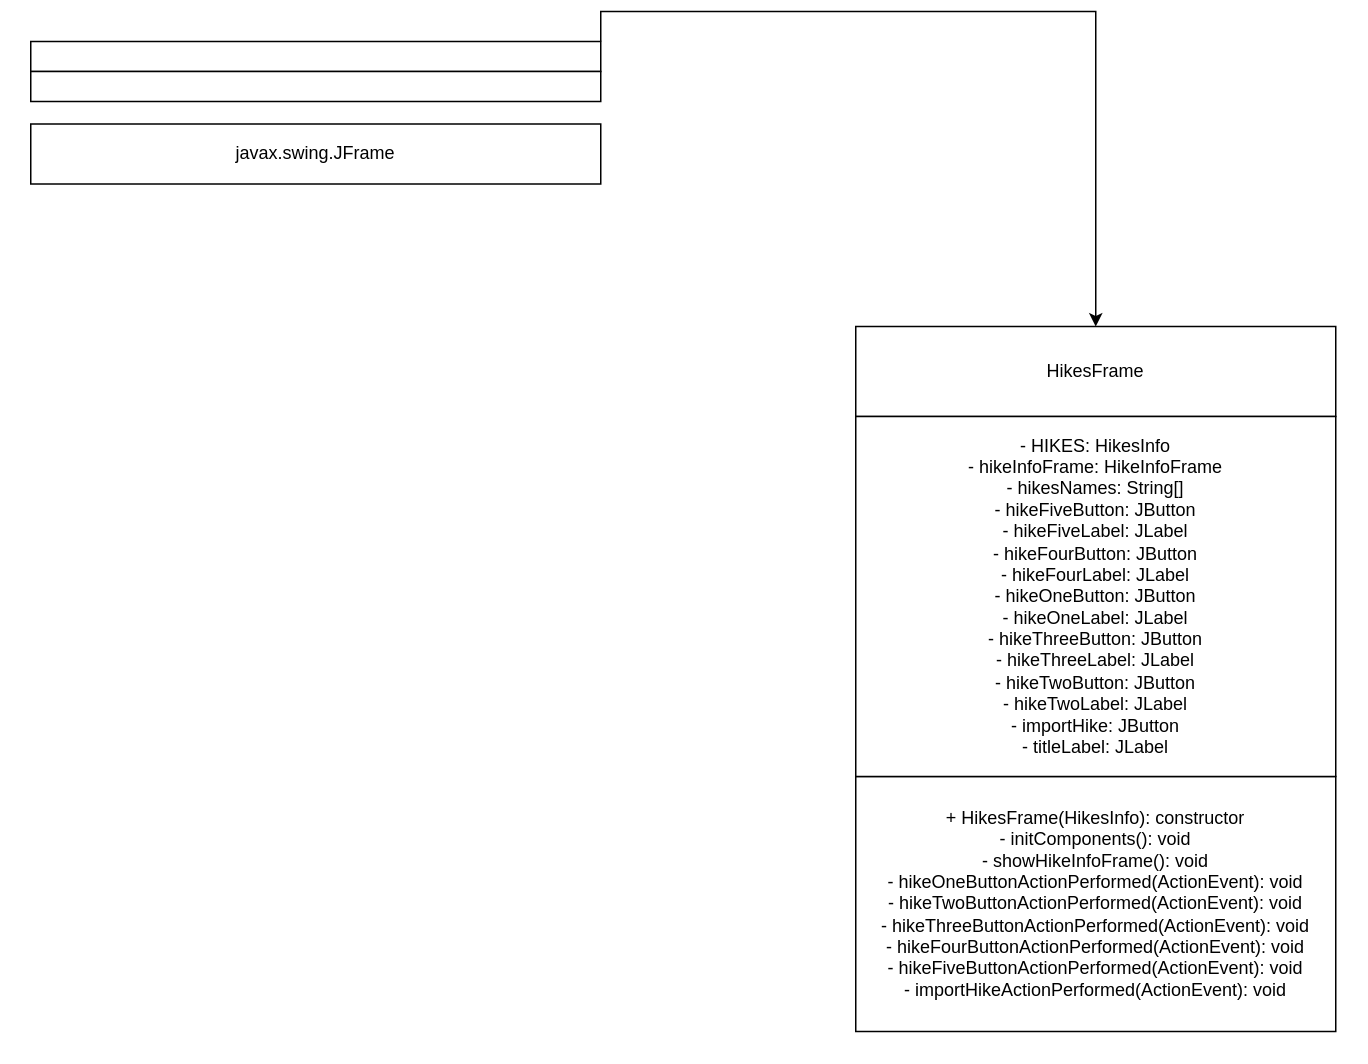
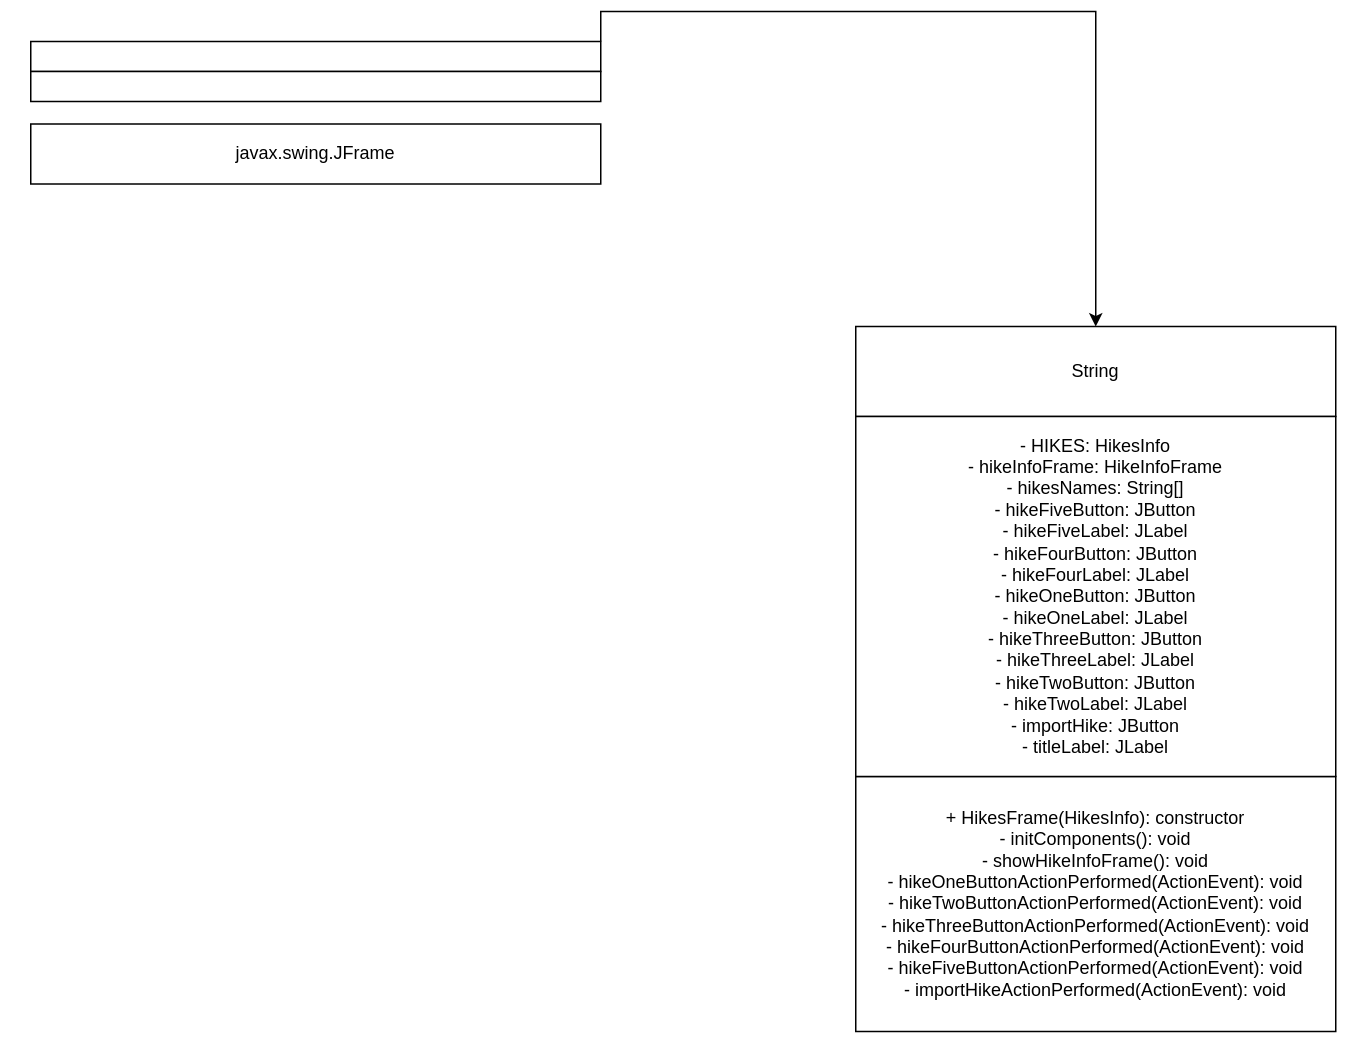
  <mxCell id="0" />
  <mxCell id="1" parent="0" />
  <mxCell id="2" value="javax.swing.JFrame" style="rounded=0;whiteSpace=wrap;html=1;" vertex="1" parent="1"><mxGeometry x="20" y="75" width="380" height="40" as="geometry" /></mxCell>
  <mxCell id="3" style="edgeStyle=orthogonalEdgeStyle;rounded=0;orthogonalLoop=1;jettySize=auto;html=1;exitX=1;exitY=0;exitDx=0;exitDy=0;" edge="1" parent="1" source="4" target="6"><mxGeometry relative="1" as="geometry" /></mxCell>
  <mxCell id="4" value="" style="rounded=0;whiteSpace=wrap;html=1;" vertex="1" parent="1"><mxGeometry x="20" y="20" width="380" height="20" as="geometry" /></mxCell>
  <mxCell id="5" value="" style="rounded=0;whiteSpace=wrap;html=1;" vertex="1" parent="1"><mxGeometry x="20" y="40" width="380" height="20" as="geometry" /></mxCell>
- <mxCell id="6" value="HikesFrame" style="rounded=0;whiteSpace=wrap;html=1;" vertex="1" parent="1"><mxGeometry x="570" y="210" width="320" height="60" as="geometry" /></mxCell>
+ <mxCell id="6" value="String" style="rounded=0;whiteSpace=wrap;html=1;" vertex="1" parent="1"><mxGeometry x="570" y="210" width="320" height="60" as="geometry" /></mxCell>
  <mxCell id="7" value="+ HikesFrame(HikesInfo): constructor&lt;br&gt;- initComponents(): void&lt;br&gt;- showHikeInfoFrame(): void&lt;br&gt;- hikeOneButtonActionPerformed(ActionEvent): void&lt;br&gt;- hikeTwoButtonActionPerformed(ActionEvent): void&lt;br&gt;- hikeThreeButtonActionPerformed(ActionEvent): void&lt;br&gt;- hikeFourButtonActionPerformed(ActionEvent): void&lt;br&gt;- hikeFiveButtonActionPerformed(ActionEvent): void&lt;br&gt;- importHikeActionPerformed(ActionEvent): void" style="rounded=0;whiteSpace=wrap;html=1;" vertex="1" parent="1"><mxGeometry x="570" y="510" width="320" height="170" as="geometry" /></mxCell>
  <mxCell id="8" value="- HIKES: HikesInfo&lt;br&gt;- hikeInfoFrame: HikeInfoFrame&lt;br&gt;- hikesNames: String[]&lt;br&gt;- hikeFiveButton: JButton&lt;br&gt;- hikeFiveLabel: JLabel&lt;br&gt;- hikeFourButton: JButton&lt;br&gt;- hikeFourLabel: JLabel&lt;br&gt;- hikeOneButton: JButton&lt;br&gt;- hikeOneLabel: JLabel&lt;br&gt;- hikeThreeButton: JButton&lt;br&gt;- hikeThreeLabel: JLabel&lt;br&gt;- hikeTwoButton: JButton&lt;br&gt;- hikeTwoLabel: JLabel&lt;br&gt;- importHike: JButton&lt;br&gt;- titleLabel: JLabel" style="rounded=0;whiteSpace=wrap;html=1;" vertex="1" parent="1"><mxGeometry x="570" y="270" width="320" height="240" as="geometry" /></mxCell>
